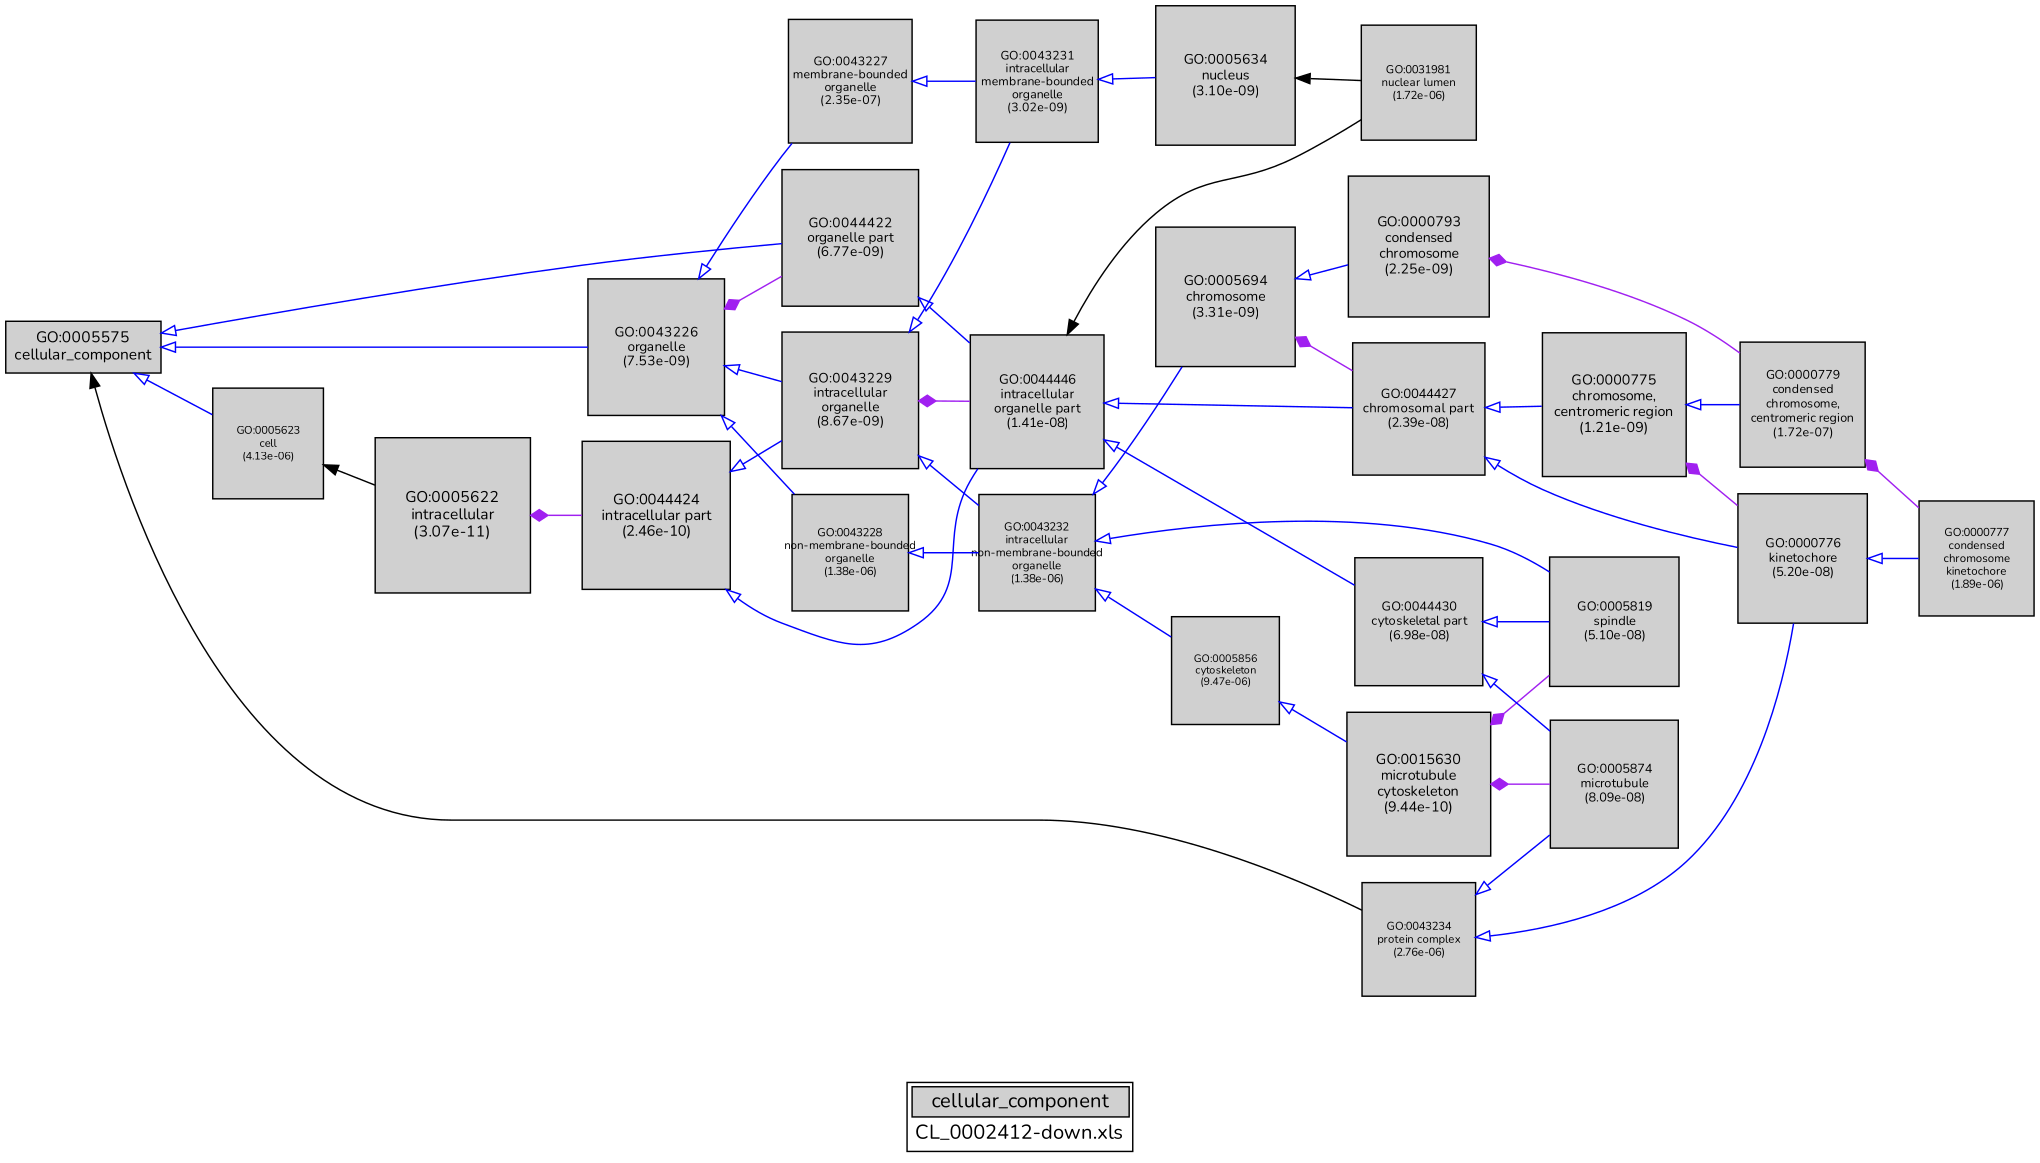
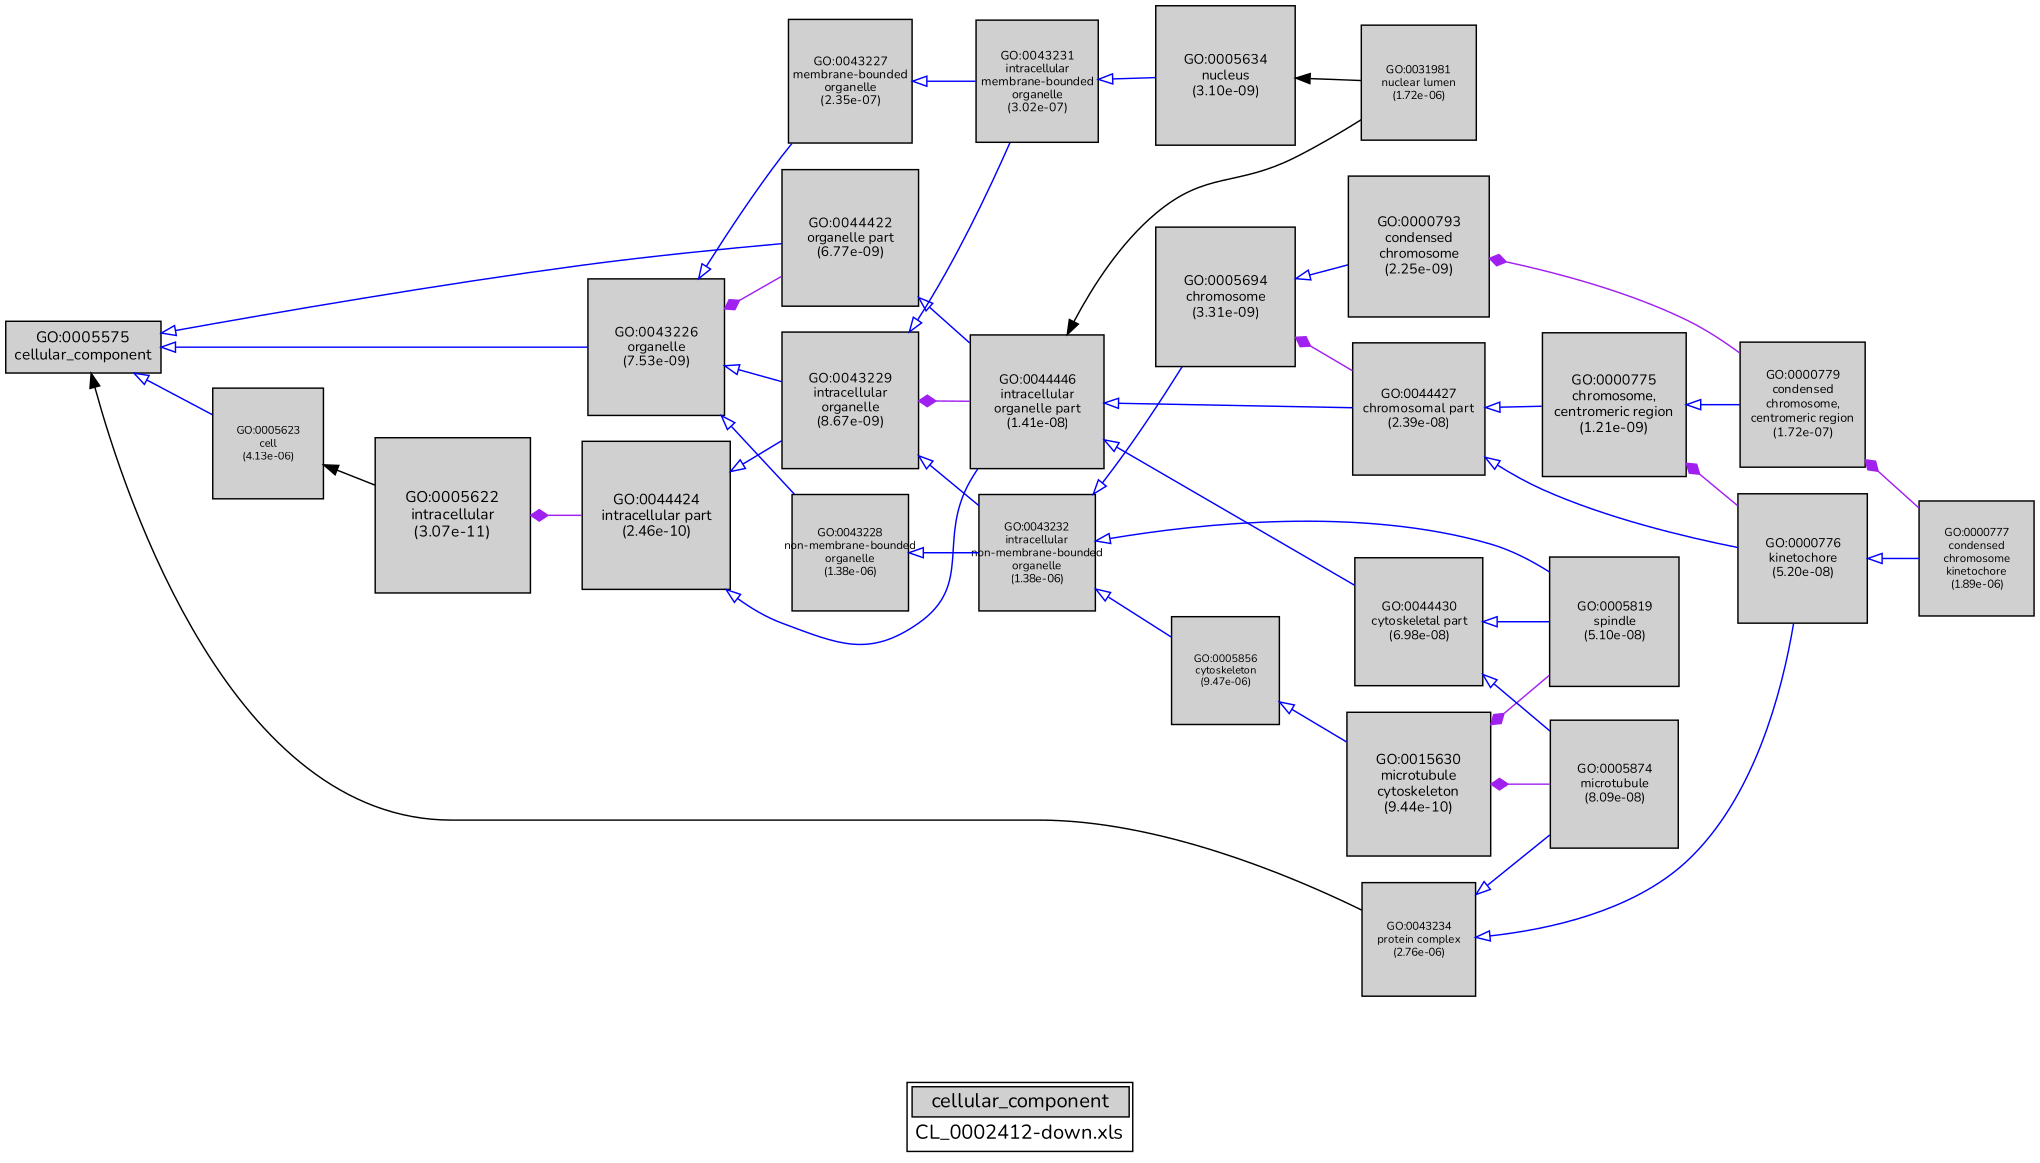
  digraph {
    bgcolor="#FFFFFF"
    fontname=Nunito
    label=<<TABLE COLOR="black" BGCOLOR="white"><TR><TD COLSPAN="2" BGCOLOR="#D0D0D0"><FONT COLOR="black">cellular_component</FONT></TD></TR><TR><TD BORDER="0">CL_0002412-down.xls</TD></TR></TABLE>>
    rankdir=LR
    node [color=black fillcolor="#D0D0D0" fixedsize=true fontcolor=black fontname=Nunito fontsize=10.8 shape=box style=filled]
    edge [arrowtail=empty color=blue dir=back fontname=Nunito weight=5.0]
    n1 [fontsize=9.20357946998 height=1.27827492639 label=<<TABLE BORDER="0"><TR><TD>GO:0044427<BR/>chromosomal part<BR/>(2.39e-08)</TD></TR></TABLE>> width=1.27827492639]
    n2 [fontsize=10.3273674519 height=1.43435659054 label=<<TABLE BORDER="0"><TR><TD>GO:0044424<BR/>intracellular part<BR/>(2.46e-10)</TD></TR></TABLE>> width=1.43435659054]
    n3 [fontsize=9.950617212 height=1.38203016833 label=<<TABLE BORDER="0"><TR><TD>GO:0000775<BR/>chromosome,<BR/>centromeric region<BR/>(1.21e-09)</TD></TR></TABLE>> width=1.38203016833]
-   n4 [fontsize=8.51649031067 height=1.18284587648 label=<<TABLE BORDER="0"><TR><TD>GO:0043231<BR/>intracellular<BR/>membrane-bounded<BR/>organelle<BR/>(3.02e-09)</TD></TR></TABLE>> width=1.18284587648]
+   n4 [fontsize=8.51649031067 height=1.18284587648 label=<<TABLE BORDER="0"><TR><TD>GO:0043231<BR/>intracellular<BR/>membrane-bounded<BR/>organelle<BR/>(3.02e-07)</TD></TR></TABLE>> width=1.18284587648]
    n5 [fontsize=8.67438440426 height=1.2047756117 label=<<TABLE BORDER="0"><TR><TD>GO:0000779<BR/>condensed<BR/>chromosome,<BR/>centromeric region<BR/>(1.72e-07)</TD></TR></TABLE>> width=1.2047756117]
    n6 [fontsize=7.98396650974 height=1.10888423746 label=<<TABLE BORDER="0"><TR><TD>GO:0000777<BR/>condensed<BR/>chromosome<BR/>kinetochore<BR/>(1.89e-06)</TD></TR></TABLE>> width=1.10888423746]
    n7 [fontsize=9.52624177436 height=1.32308913533 label=<<TABLE BORDER="0"><TR><TD>GO:0044422<BR/>organelle part<BR/>(6.77e-09)</TD></TR></TABLE>> width=1.32308913533]
    n8 [fontsize=9.72079305781 height=1.35011014692 label=<<TABLE BORDER="0"><TR><TD>GO:0005634<BR/>nucleus<BR/>(3.10e-09)</TD></TR></TABLE>> width=1.35011014692]
    n9 [fontsize=8.58706347061 height=1.19264770425 label=<<TABLE BORDER="0"><TR><TD>GO:0043227<BR/>membrane-bounded<BR/>organelle<BR/>(2.35e-07)</TD></TR></TABLE>> width=1.19264770425]
    n10 [fontsize=9.46374182154 height=1.31440858632 label=<<TABLE BORDER="0"><TR><TD>GO:0043229<BR/>intracellular<BR/>organelle<BR/>(8.67e-09)</TD></TR></TABLE>> width=1.31440858632]
    n11 [label=<<TABLE BORDER="0"><TR><TD>GO:0005575<BR/>cellular_component</TD></TR></TABLE>> width=1.5]
    n12 [fontsize=7.86883128242 height=1.09289323367 label=<<TABLE BORDER="0"><TR><TD>GO:0043234<BR/>protein complex<BR/>(2.76e-06)</TD></TR></TABLE>> width=1.09289323367]
    n13 [height=1.5 label=<<TABLE BORDER="0"><TR><TD>GO:0005622<BR/>intracellular<BR/>(3.07e-11)</TD></TR></TABLE>> width=1.5]
    n14 [fontsize=7.74520558742 height=1.07572299825 label=<<TABLE BORDER="0"><TR><TD>GO:0005623<BR/>cell<BR/>(4.13e-06)</TD></TR></TABLE>> width=1.07572299825]
    n15 [fontsize=9.34005162075 height=1.29722939177 label=<<TABLE BORDER="0"><TR><TD>GO:0044446<BR/>intracellular<BR/>organelle part<BR/>(1.41e-08)</TD></TR></TABLE>> width=1.29722939177]
    n16 [fontsize=8.99856665977 height=1.24980092497 label=<<TABLE BORDER="0"><TR><TD>GO:0000776<BR/>kinetochore<BR/>(5.20e-08)</TD></TR></TABLE>> width=1.24980092497]
    n17 [fontsize=8.07710015969 height=1.12181946662 label=<<TABLE BORDER="0"><TR><TD>GO:0043232<BR/>intracellular<BR/>non-membrane-bounded<BR/>organelle<BR/>(1.38e-06)</TD></TR></TABLE>> width=1.12181946662]
    n18 [fontsize=9.00366062629 height=1.25050842032 label=<<TABLE BORDER="0"><TR><TD>GO:0005819<BR/>spindle<BR/>(5.10e-08)</TD></TR></TABLE>> width=1.25050842032]
    n19 [fontsize=9.70487729795 height=1.34789962472 label=<<TABLE BORDER="0"><TR><TD>GO:0005694<BR/>chromosome<BR/>(3.31e-09)</TD></TR></TABLE>> width=1.34789962472]
    n20 [fontsize=8.0120950251 height=1.11279097571 label=<<TABLE BORDER="0"><TR><TD>GO:0031981<BR/>nuclear lumen<BR/>(1.72e-06)</TD></TR></TABLE>> width=1.11279097571]
    n21 [fontsize=10.009944357 height=1.39027004958 label=<<TABLE BORDER="0"><TR><TD>GO:0015630<BR/>microtubule<BR/>cytoskeleton<BR/>(9.44e-10)</TD></TR></TABLE>> width=1.39027004958]
    n22 [fontsize=9.4992957636 height=1.31934663383 label=<<TABLE BORDER="0"><TR><TD>GO:0043226<BR/>organelle<BR/>(7.53e-09)</TD></TR></TABLE>> width=1.31934663383]
    n23 [fontsize=8.07710015969 height=1.12181946662 label=<<TABLE BORDER="0"><TR><TD>GO:0043228<BR/>non-membrane-bounded<BR/>organelle<BR/>(1.38e-06)</TD></TR></TABLE>> width=1.12181946662]
    n24 [fontsize=8.87971290214 height=1.23329345863 label=<<TABLE BORDER="0"><TR><TD>GO:0005874<BR/>microtubule<BR/>(8.09e-08)</TD></TR></TABLE>> width=1.23329345863]
    n25 [fontsize=7.4837090211 height=1.03940403071 label=<<TABLE BORDER="0"><TR><TD>GO:0005856<BR/>cytoskeleton<BR/>(9.47e-06)</TD></TR></TABLE>> width=1.03940403071]
    n26 [fontsize=9.79982692619 height=1.36108707308 label=<<TABLE BORDER="0"><TR><TD>GO:0000793<BR/>condensed<BR/>chromosome<BR/>(2.25e-09)</TD></TR></TABLE>> width=1.36108707308]
    n27 [fontsize=8.91943401689 height=1.23881028012 label=<<TABLE BORDER="0"><TR><TD>GO:0044430<BR/>cytoskeletal part<BR/>(6.98e-08)</TD></TR></TABLE>> width=1.23881028012]
    subgraph sub_1 {
      n1
      n2
      n3
      n4
      n5
      n6
      n7
      n8
      n9
      n10
      n11
      n12
      n13
      n14
      n15
      n16
      n17
      n18
      n19
      n20
      n21
      n22
      n23
      n24
      n25
      n26
      n27
    }
    subgraph sub_2 {
      n20
      subgraph sub_3 {
        subgraph sub_4 {
        }
        subgraph sub_5 {
        }
      }
      subgraph sub_6 {
        n1
        n2
        n3
        n5
        n6
        n7
        n10
        n13
        n15
        n16
        n18
        n19
        n21
        n22
        n24
        n25
        n26
        n27
      }
      subgraph sub_7 {
        n1
        n2
        n3
        n4
        n5
        n6
        n7
        n8
        n9
        n10
        n11
        n12
        n14
        n15
        n16
        n17
        n18
        n19
        n21
        n22
        n23
        n24
        n25
        n26
        n27
      }
    }
    n1 -> n3
    n1 -> n16
    n2 -> n10
    n2 -> n15
    n3 -> n5
    n3 -> n16 [arrowtail=diamond color=purple weight=2.5]
    n4 -> n8
    n5 -> n6 [arrowtail=diamond color=purple weight=2.5]
    n7 -> n15
    n8 -> n20 [weight=1 arrowtail="" color=""]
    n9 -> n4
    n10 -> n4
    n10 -> n15 [arrowtail=diamond color=purple weight=2.5]
    n10 -> n17
    n11 -> n7
    n11 -> n12 [weight=1 arrowtail="" color=""]
    n11 -> n14
    n11 -> n22
    n12 -> n16
    n12 -> n24
    n13 -> n2 [arrowtail=diamond color=purple weight=2.5]
    n14 -> n13 [weight=1 arrowtail="" color=""]
    n15 -> n1
    n15 -> n20 [weight=1 arrowtail="" color=""]
    n15 -> n27
    n16 -> n6
    n17 -> n18
    n17 -> n19
    n17 -> n25
    n19 -> n1 [arrowtail=diamond color=purple weight=2.5]
    n19 -> n26
    n21 -> n18 [arrowtail=diamond color=purple weight=2.5]
    n21 -> n24 [arrowtail=diamond color=purple weight=2.5]
    n22 -> n7 [arrowtail=diamond color=purple weight=2.5]
    n22 -> n9
    n22 -> n10
    n22 -> n23
    n23 -> n17
    n25 -> n21
    n26 -> n5 [arrowtail=diamond color=purple weight=2.5]
    n27 -> n18
    n27 -> n24
  }
